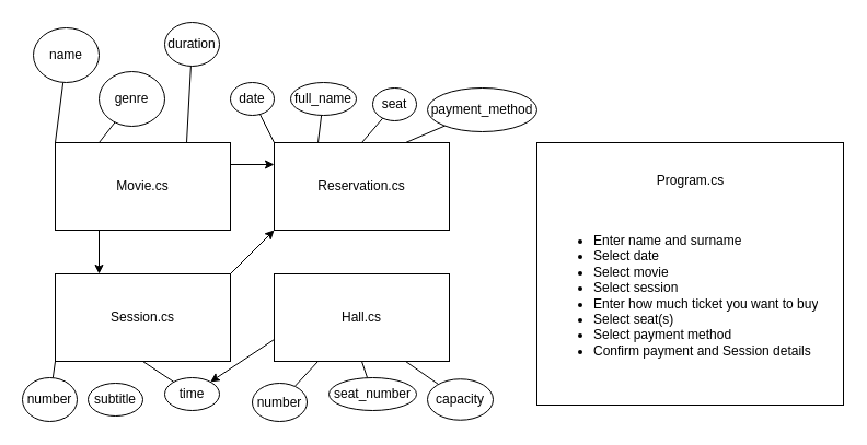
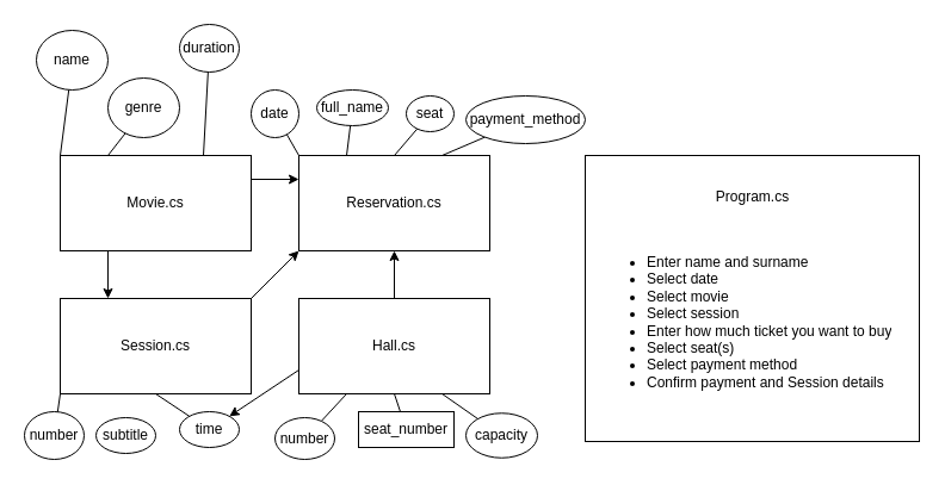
  <mxCell id="0" />
  <mxCell id="1" parent="0" />
  <mxCell id="2" value="Movie.cs" style="html=1;whiteSpace=wrap;" parent="1" vertex="1"><mxGeometry x="50" y="130" width="160" height="80" as="geometry" /></mxCell>
  <mxCell id="3" value="" style="endArrow=none;html=1;rounded=0;exitX=0;exitY=0;exitDx=0;exitDy=0;" parent="1" source="2" target="4" edge="1"><mxGeometry width="50" height="50" relative="1" as="geometry"><mxPoint x="240" y="210" as="sourcePoint" /><mxPoint x="290" y="160" as="targetPoint" /></mxGeometry></mxCell>
  <mxCell id="4" value="name" style="ellipse;whiteSpace=wrap;html=1;" parent="1" vertex="1"><mxGeometry x="30" y="25" width="60" height="50" as="geometry" /></mxCell>
  <mxCell id="5" value="" style="endArrow=none;html=1;rounded=0;exitX=0.25;exitY=0;exitDx=0;exitDy=0;" parent="1" source="2" target="6" edge="1"><mxGeometry width="50" height="50" relative="1" as="geometry"><mxPoint x="240" y="210" as="sourcePoint" /><mxPoint x="290" y="160" as="targetPoint" /></mxGeometry></mxCell>
  <mxCell id="6" value="genre" style="ellipse;whiteSpace=wrap;html=1;" parent="1" vertex="1"><mxGeometry x="90" y="65" width="60" height="50" as="geometry" /></mxCell>
  <mxCell id="7" value="" style="endArrow=none;html=1;rounded=0;exitX=0.75;exitY=0;exitDx=0;exitDy=0;" parent="1" source="2" target="8" edge="1"><mxGeometry width="50" height="50" relative="1" as="geometry"><mxPoint x="240" y="210" as="sourcePoint" /><mxPoint x="290" y="160" as="targetPoint" /></mxGeometry></mxCell>
  <mxCell id="8" value="duration" style="ellipse;whiteSpace=wrap;html=1;" parent="1" vertex="1"><mxGeometry x="150" y="20" width="50" height="40" as="geometry" /></mxCell>
  <mxCell id="9" value="Hall.cs" style="html=1;whiteSpace=wrap;" parent="1" vertex="1"><mxGeometry x="250" y="250" width="160" height="80" as="geometry" /></mxCell>
  <mxCell id="10" value="Session.cs" style="html=1;whiteSpace=wrap;" parent="1" vertex="1"><mxGeometry x="50" y="250" width="160" height="80" as="geometry" /></mxCell>
  <mxCell id="11" value="Reservation.cs" style="html=1;whiteSpace=wrap;" parent="1" vertex="1"><mxGeometry x="250" y="130" width="160" height="80" as="geometry" /></mxCell>
  <mxCell id="12" value="" style="endArrow=none;html=1;rounded=0;exitX=0.25;exitY=1;exitDx=0;exitDy=0;" parent="1" source="9" target="13" edge="1"><mxGeometry width="50" height="50" relative="1" as="geometry"><mxPoint x="330" y="360" as="sourcePoint" /><mxPoint x="380" y="310" as="targetPoint" /></mxGeometry></mxCell>
  <mxCell id="13" value="number" style="ellipse;whiteSpace=wrap;html=1;" parent="1" vertex="1"><mxGeometry x="230" y="350" width="50" height="35" as="geometry" /></mxCell>
  <mxCell id="14" value="" style="endArrow=none;html=1;rounded=0;exitX=0.5;exitY=1;exitDx=0;exitDy=0;" parent="1" source="9" target="15" edge="1"><mxGeometry width="50" height="50" relative="1" as="geometry"><mxPoint x="330" y="360" as="sourcePoint" /><mxPoint x="380" y="310" as="targetPoint" /></mxGeometry></mxCell>
- <mxCell id="15" value="seat_number" style="ellipse;whiteSpace=wrap;html=1;" parent="1" vertex="1"><mxGeometry x="300" y="345" width="80" height="30" as="geometry" /></mxCell>
+ <mxCell id="15" value="seat_number" style="whiteSpace=wrap;html=1;rounded=0;" parent="1" vertex="1"><mxGeometry x="300" y="345" width="80" height="30" as="geometry" /></mxCell>
  <mxCell id="16" value="" style="endArrow=none;html=1;rounded=0;exitX=0.75;exitY=1;exitDx=0;exitDy=0;" parent="1" source="9" target="17" edge="1"><mxGeometry width="50" height="50" relative="1" as="geometry"><mxPoint x="330" y="360" as="sourcePoint" /><mxPoint x="380" y="310" as="targetPoint" /></mxGeometry></mxCell>
  <mxCell id="17" value="capacity" style="ellipse;whiteSpace=wrap;html=1;" parent="1" vertex="1"><mxGeometry x="390" y="346.25" width="60" height="37.5" as="geometry" /></mxCell>
  <mxCell id="18" value="" style="endArrow=none;html=1;rounded=0;exitX=0;exitY=1;exitDx=0;exitDy=0;" parent="1" source="10" target="19" edge="1"><mxGeometry width="50" height="50" relative="1" as="geometry"><mxPoint x="330" y="240" as="sourcePoint" /><mxPoint x="380" y="190" as="targetPoint" /></mxGeometry></mxCell>
  <mxCell id="19" value="number" style="ellipse;whiteSpace=wrap;html=1;" parent="1" vertex="1"><mxGeometry x="20" y="345" width="50" height="40" as="geometry" /></mxCell>
  <mxCell id="20" value="subtitle" style="ellipse;whiteSpace=wrap;html=1;" parent="1" vertex="1"><mxGeometry x="80" y="350" width="50" height="30" as="geometry" /></mxCell>
  <mxCell id="21" value="" style="endArrow=none;html=1;rounded=0;exitX=0.5;exitY=1;exitDx=0;exitDy=0;" parent="1" source="10" target="22" edge="1"><mxGeometry width="50" height="50" relative="1" as="geometry"><mxPoint x="330" y="390" as="sourcePoint" /><mxPoint x="380" y="340" as="targetPoint" /></mxGeometry></mxCell>
  <mxCell id="22" value="time" style="ellipse;whiteSpace=wrap;html=1;" parent="1" vertex="1"><mxGeometry x="150" y="345" width="50" height="30" as="geometry" /></mxCell>
  <mxCell id="23" value="" style="endArrow=none;html=1;rounded=0;exitX=0;exitY=0;exitDx=0;exitDy=0;" parent="1" source="11" target="24" edge="1"><mxGeometry width="50" height="50" relative="1" as="geometry"><mxPoint x="325" y="270" as="sourcePoint" /><mxPoint x="375" y="220" as="targetPoint" /></mxGeometry></mxCell>
- <mxCell id="24" value="date" style="ellipse;whiteSpace=wrap;html=1;" parent="1" vertex="1"><mxGeometry x="210" y="75" width="40" height="30" as="geometry" /></mxCell>
+ <mxCell id="24" value="date" style="ellipse;whiteSpace=wrap;html=1;" parent="1" vertex="1"><mxGeometry x="210" y="75" width="40" height="40" as="geometry" /></mxCell>
  <mxCell id="25" value="" style="endArrow=none;html=1;rounded=0;exitX=0.25;exitY=0;exitDx=0;exitDy=0;" parent="1" source="11" target="26" edge="1"><mxGeometry width="50" height="50" relative="1" as="geometry"><mxPoint x="325" y="270" as="sourcePoint" /><mxPoint x="375" y="220" as="targetPoint" /></mxGeometry></mxCell>
  <mxCell id="26" value="full_name" style="ellipse;whiteSpace=wrap;html=1;" parent="1" vertex="1"><mxGeometry x="265" y="75" width="60" height="30" as="geometry" /></mxCell>
  <mxCell id="27" value="" style="endArrow=none;html=1;rounded=0;exitX=0.5;exitY=0;exitDx=0;exitDy=0;" parent="1" source="11" target="28" edge="1"><mxGeometry width="50" height="50" relative="1" as="geometry"><mxPoint x="325" y="270" as="sourcePoint" /><mxPoint x="375" y="220" as="targetPoint" /></mxGeometry></mxCell>
  <mxCell id="28" value="seat" style="ellipse;whiteSpace=wrap;html=1;" parent="1" vertex="1"><mxGeometry x="340" y="80" width="40" height="30" as="geometry" /></mxCell>
  <mxCell id="29" value="" style="endArrow=none;html=1;rounded=0;exitX=0.75;exitY=0;exitDx=0;exitDy=0;" parent="1" source="11" target="30" edge="1"><mxGeometry width="50" height="50" relative="1" as="geometry"><mxPoint x="325" y="270" as="sourcePoint" /><mxPoint x="375" y="220" as="targetPoint" /></mxGeometry></mxCell>
  <mxCell id="30" value="payment_method" style="ellipse;whiteSpace=wrap;html=1;" parent="1" vertex="1"><mxGeometry x="390" y="80" width="100" height="40" as="geometry" /></mxCell>
  <mxCell id="31" value="" style="html=1;whiteSpace=wrap;" parent="1" vertex="1"><mxGeometry x="490" y="130" width="280" height="240" as="geometry" /></mxCell>
  <mxCell id="32" value="" style="endArrow=classic;html=1;rounded=0;exitX=0.25;exitY=1;exitDx=0;exitDy=0;entryX=0.25;entryY=0;entryDx=0;entryDy=0;" parent="1" source="2" target="10" edge="1"><mxGeometry width="50" height="50" relative="1" as="geometry"><mxPoint x="160" y="230" as="sourcePoint" /><mxPoint x="210" y="180" as="targetPoint" /></mxGeometry></mxCell>
  <mxCell id="33" value="" style="endArrow=classic;html=1;rounded=0;exitX=0;exitY=0.75;exitDx=0;exitDy=0;" parent="1" source="9" target="22" edge="1"><mxGeometry width="50" height="50" relative="1" as="geometry"><mxPoint x="240" y="300" as="sourcePoint" /><mxPoint x="290" y="250" as="targetPoint" /></mxGeometry></mxCell>
  <mxCell id="34" value="" style="endArrow=classic;html=1;rounded=0;entryX=0;entryY=1;entryDx=0;entryDy=0;exitX=1;exitY=0;exitDx=0;exitDy=0;" parent="1" source="10" target="11" edge="1"><mxGeometry width="50" height="50" relative="1" as="geometry"><mxPoint x="240" y="300" as="sourcePoint" /><mxPoint x="290" y="250" as="targetPoint" /></mxGeometry></mxCell>
+ <mxCell id="35" value="" style="endArrow=classic;html=1;rounded=0;exitX=0.5;exitY=0;exitDx=0;exitDy=0;entryX=0.5;entryY=1;entryDx=0;entryDy=0;" parent="1" source="9" target="11" edge="1"><mxGeometry width="50" height="50" relative="1" as="geometry"><mxPoint x="240" y="300" as="sourcePoint" /><mxPoint x="290" y="250" as="targetPoint" /></mxGeometry></mxCell>
  <mxCell id="36" value="" style="endArrow=classic;html=1;rounded=0;entryX=0;entryY=0.25;entryDx=0;entryDy=0;exitX=1;exitY=0.25;exitDx=0;exitDy=0;" parent="1" source="2" target="11" edge="1"><mxGeometry width="50" height="50" relative="1" as="geometry"><mxPoint x="240" y="300" as="sourcePoint" /><mxPoint x="290" y="250" as="targetPoint" /></mxGeometry></mxCell>
  <mxCell id="37" value="&lt;ul&gt;&lt;li&gt;Enter name and surname&lt;br&gt;&lt;/li&gt;&lt;li&gt;Select date&lt;/li&gt;&lt;li&gt;Select movie&lt;/li&gt;&lt;li&gt;Select session&lt;/li&gt;&lt;li&gt;Enter how much ticket you want to buy&lt;/li&gt;&lt;li&gt;Select seat(s)&lt;/li&gt;&lt;li&gt;Select payment method&lt;/li&gt;&lt;li&gt;Confirm payment and Session details&lt;/li&gt;&lt;/ul&gt;" style="text;strokeColor=none;fillColor=none;html=1;whiteSpace=wrap;verticalAlign=middle;overflow=hidden;" parent="1" vertex="1"><mxGeometry x="500" y="180" width="260" height="180" as="geometry" /></mxCell>
  <mxCell id="38" value="Program.cs" style="text;html=1;align=center;verticalAlign=middle;resizable=0;points=[];autosize=1;strokeColor=none;fillColor=none;" parent="1" vertex="1"><mxGeometry x="590" y="150" width="80" height="30" as="geometry" /></mxCell>
